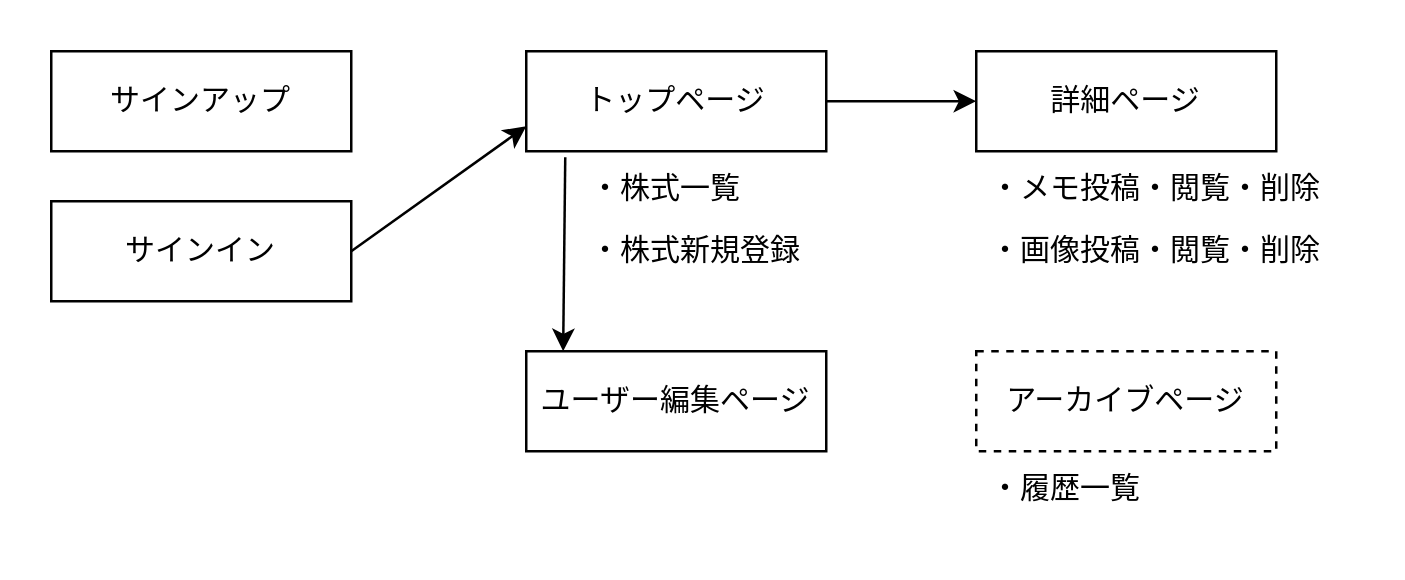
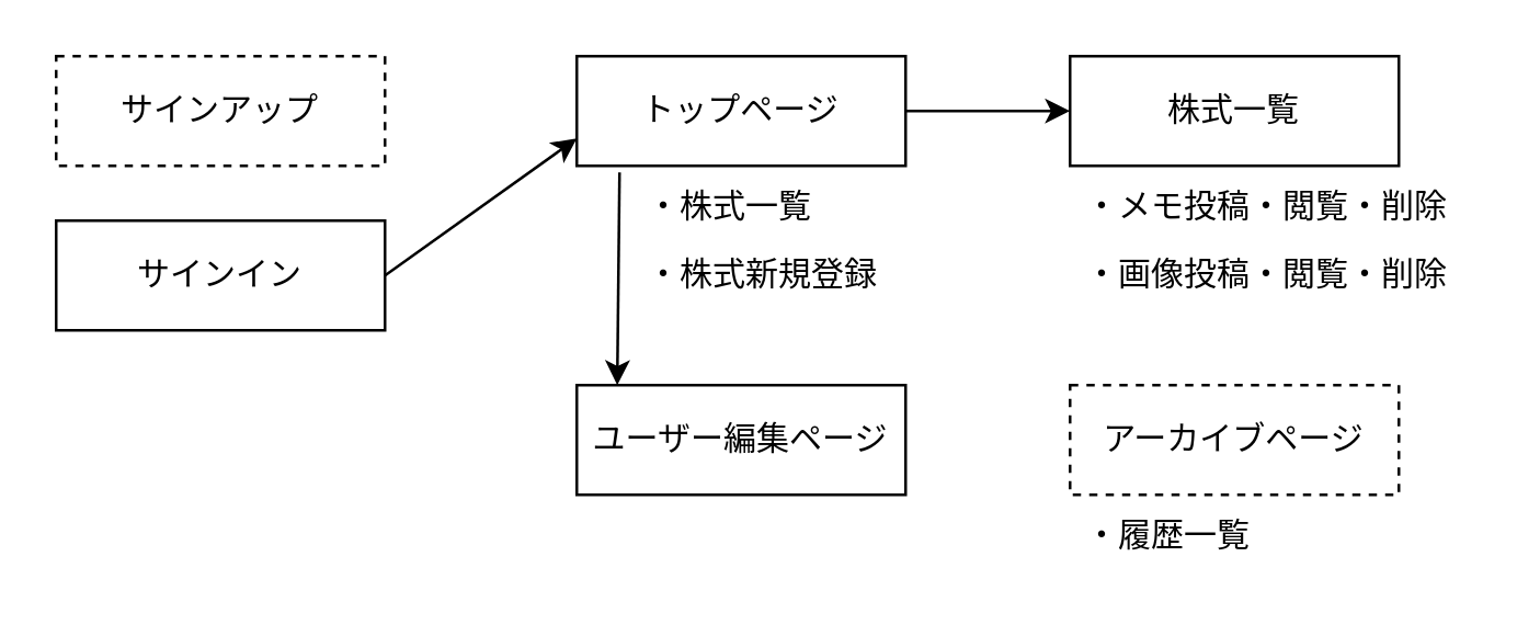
  <mxCell id="0" />
  <mxCell id="1" parent="0" />
  <mxCell id="2" style="edgeStyle=none;html=1;exitX=1;exitY=0.5;exitDx=0;exitDy=0;" edge="1" parent="1" source="4" target="5"><mxGeometry relative="1" as="geometry" /></mxCell>
  <mxCell id="3" style="edgeStyle=none;html=1;entryX=0.123;entryY=0;entryDx=0;entryDy=0;entryPerimeter=0;exitX=0.13;exitY=1.06;exitDx=0;exitDy=0;exitPerimeter=0;" edge="1" parent="1" source="4" target="13"><mxGeometry relative="1" as="geometry"><mxPoint x="225" y="70" as="sourcePoint" /></mxGeometry></mxCell>
  <mxCell id="4" value="トップページ" style="rounded=0;whiteSpace=wrap;html=1;" vertex="1" parent="1"><mxGeometry x="210" y="20" width="120" height="40" as="geometry" /></mxCell>
- <mxCell id="5" value="詳細ページ" style="rounded=0;whiteSpace=wrap;html=1;" vertex="1" parent="1"><mxGeometry x="390" y="20" width="120" height="40" as="geometry" /></mxCell>
+ <mxCell id="5" value="株式一覧" style="rounded=0;whiteSpace=wrap;html=1;" vertex="1" parent="1"><mxGeometry x="390" y="20" width="120" height="40" as="geometry" /></mxCell>
  <mxCell id="6" value="アーカイブページ" style="rounded=0;whiteSpace=wrap;html=1;dashed=1;" vertex="1" parent="1"><mxGeometry x="390" y="140" width="120" height="40" as="geometry" /></mxCell>
  <mxCell id="7" value="・株式一覧" style="text;strokeColor=none;fillColor=none;align=left;verticalAlign=middle;spacingLeft=4;spacingRight=4;overflow=hidden;points=[[0,0.5],[1,0.5]];portConstraint=eastwest;rotatable=0;whiteSpace=wrap;html=1;" vertex="1" parent="1"><mxGeometry x="230" y="60" width="80" height="30" as="geometry" /></mxCell>
  <mxCell id="8" value="・株式新規登録" style="text;strokeColor=none;fillColor=none;align=left;verticalAlign=middle;spacingLeft=4;spacingRight=4;overflow=hidden;points=[[0,0.5],[1,0.5]];portConstraint=eastwest;rotatable=0;whiteSpace=wrap;html=1;" vertex="1" parent="1"><mxGeometry x="230" y="85" width="110" height="30" as="geometry" /></mxCell>
  <mxCell id="9" value="・履歴一覧" style="text;strokeColor=none;fillColor=none;align=left;verticalAlign=middle;spacingLeft=4;spacingRight=4;overflow=hidden;points=[[0,0.5],[1,0.5]];portConstraint=eastwest;rotatable=0;whiteSpace=wrap;html=1;" vertex="1" parent="1"><mxGeometry x="390" y="180" width="80" height="30" as="geometry" /></mxCell>
- <mxCell id="10" value="サインアップ" style="rounded=0;whiteSpace=wrap;html=1;" vertex="1" parent="1"><mxGeometry x="20" y="20" width="120" height="40" as="geometry" /></mxCell>
+ <mxCell id="10" value="サインアップ" style="rounded=0;whiteSpace=wrap;html=1;dashed=1;" vertex="1" parent="1"><mxGeometry x="20" y="20" width="120" height="40" as="geometry" /></mxCell>
  <mxCell id="11" style="edgeStyle=none;html=1;exitX=1;exitY=0.5;exitDx=0;exitDy=0;endArrow=classic;endFill=1;entryX=0;entryY=0.75;entryDx=0;entryDy=0;" edge="1" parent="1" source="12" target="4"><mxGeometry relative="1" as="geometry"><mxPoint x="210" y="40" as="targetPoint" /><Array as="points" /></mxGeometry></mxCell>
  <mxCell id="12" value="サインイン" style="rounded=0;whiteSpace=wrap;html=1;" vertex="1" parent="1"><mxGeometry x="20" y="80" width="120" height="40" as="geometry" /></mxCell>
  <mxCell id="13" value="ユーザー編集ページ" style="rounded=0;whiteSpace=wrap;html=1;" vertex="1" parent="1"><mxGeometry x="210" y="140" width="120" height="40" as="geometry" /></mxCell>
  <mxCell id="14" value="・メモ投稿・閲覧・削除" style="text;strokeColor=none;fillColor=none;align=left;verticalAlign=middle;spacingLeft=4;spacingRight=4;overflow=hidden;points=[[0,0.5],[1,0.5]];portConstraint=eastwest;rotatable=0;whiteSpace=wrap;html=1;" vertex="1" parent="1"><mxGeometry x="390" y="60" width="150" height="30" as="geometry" /></mxCell>
  <mxCell id="15" value="・画像投稿・閲覧・削除" style="text;strokeColor=none;fillColor=none;align=left;verticalAlign=middle;spacingLeft=4;spacingRight=4;overflow=hidden;points=[[0,0.5],[1,0.5]];portConstraint=eastwest;rotatable=0;whiteSpace=wrap;html=1;" vertex="1" parent="1"><mxGeometry x="390" y="85" width="150" height="30" as="geometry" /></mxCell>
